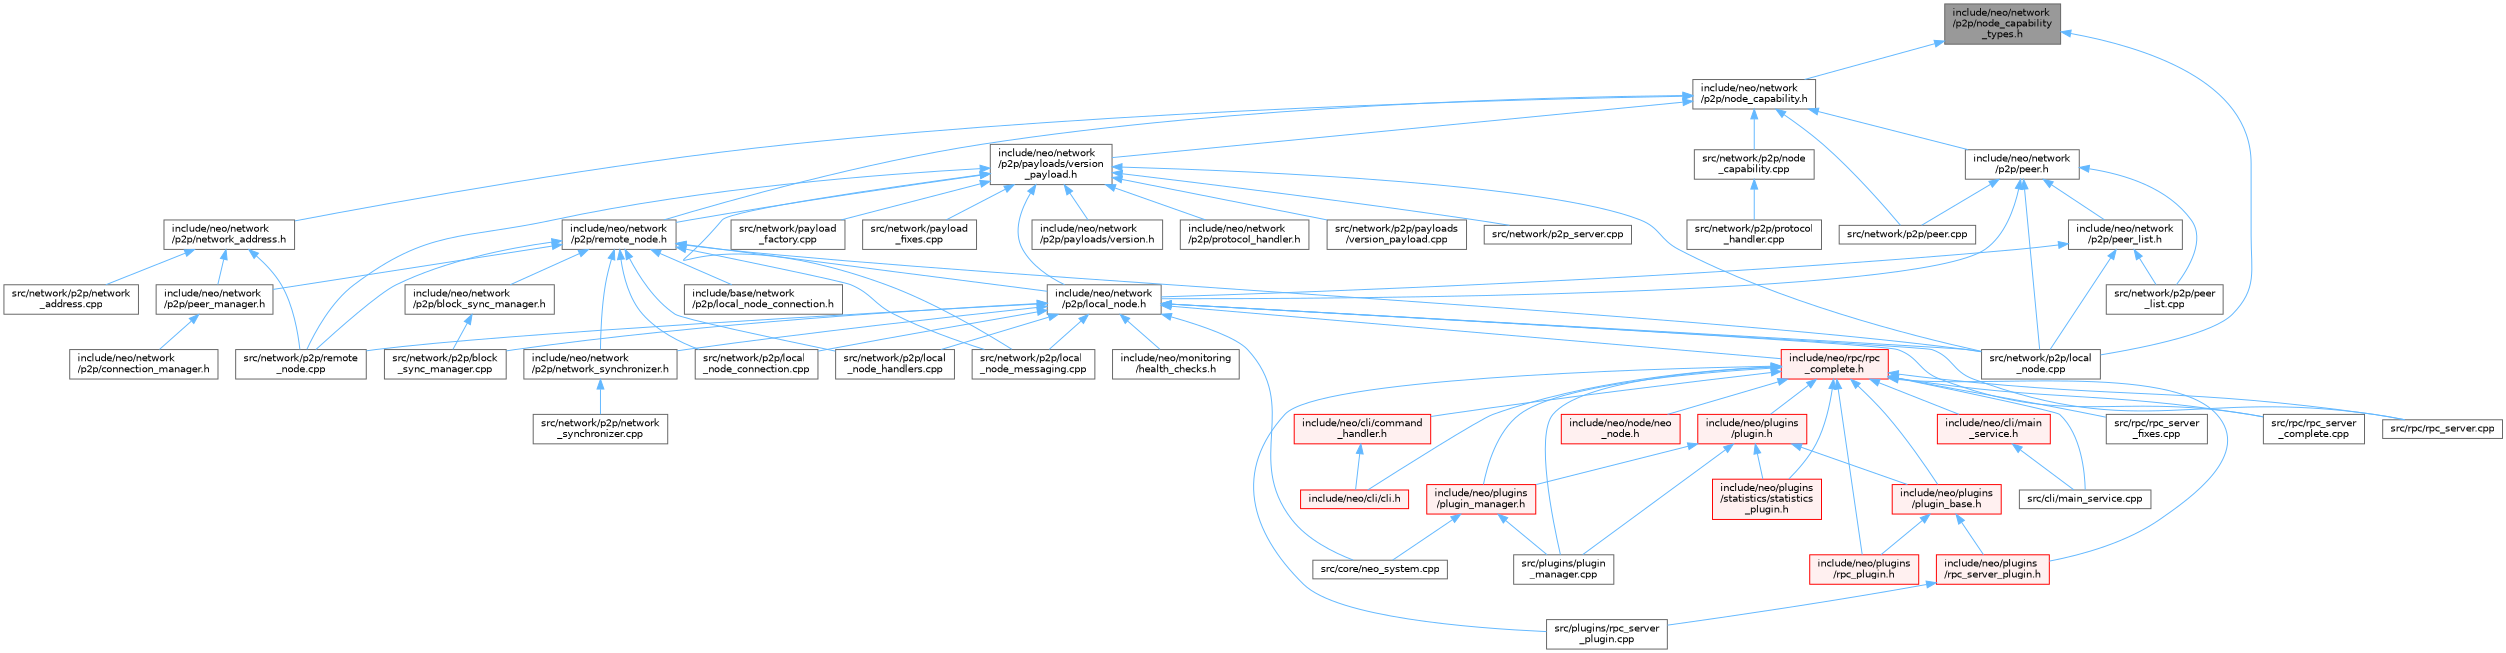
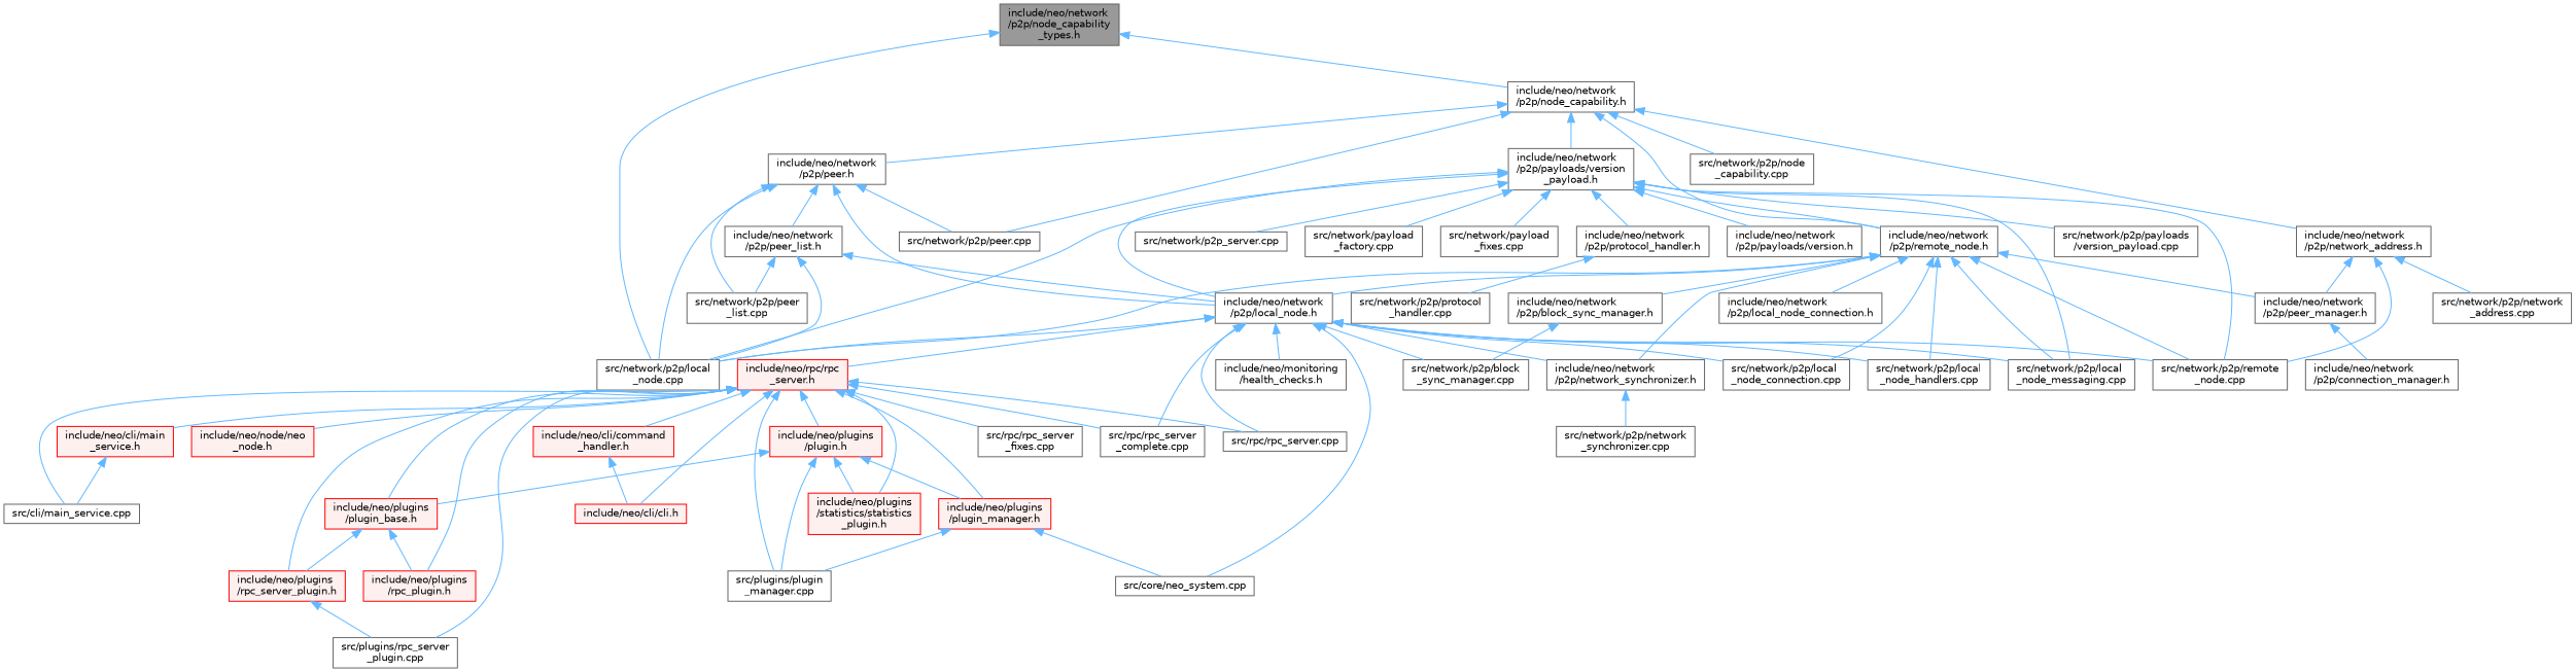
  digraph {
    node [color=grey40 fillcolor=white fontname=Helvetica fontsize=10 shape=box style=filled]
    edge [color=steelblue1 dir=back fontname=Helvetica fontsize=10 labelfontname=Helvetica labelfontsize=10 style=solid]
    n1 [color=gray40 fillcolor=grey60 fontcolor=black height=0.2 label="include/neo/network\l/p2p/node_capability\l_types.h" width=0.4]
    n2 [height=0.2 label="include/neo/network\l/p2p/node_capability.h" width=0.4]
    n3 [height=0.2 label="src/network/p2p/local\l_node.cpp" width=0.4]
    n4 [height=0.2 label="include/neo/network\l/p2p/network_address.h" width=0.4]
    n5 [height=0.2 label="include/neo/network\l/p2p/payloads/version\l_payload.h" width=0.4]
    n6 [height=0.2 label="include/neo/network\l/p2p/remote_node.h" width=0.4]
    n7 [height=0.2 label="include/neo/network\l/p2p/peer.h" width=0.4]
    n8 [height=0.2 label="src/network/p2p/peer.cpp" width=0.4]
    n9 [height=0.2 label="src/network/p2p/node\l_capability.cpp" width=0.4]
    n10 [height=0.2 label="include/neo/network\l/p2p/peer_manager.h" width=0.4]
    n11 [height=0.2 label="src/network/p2p/network\l_address.cpp" width=0.4]
    n12 [height=0.2 label="src/network/p2p/remote\l_node.cpp" width=0.4]
    n13 [height=0.2 label="include/neo/network\l/p2p/local_node.h" width=0.4]
    n14 [height=0.2 label="src/network/p2p/local\l_node_messaging.cpp" width=0.4]
    n15 [height=0.2 label="include/neo/network\l/p2p/payloads/version.h" width=0.4]
    n16 [height=0.2 label="include/neo/network\l/p2p/protocol_handler.h" width=0.4]
    n17 [height=0.2 label="src/network/p2p/payloads\l/version_payload.cpp" width=0.4]
    n18 [height=0.2 label="src/network/p2p_server.cpp" width=0.4]
    n19 [height=0.2 label="src/network/payload\l_factory.cpp" width=0.4]
    n20 [height=0.2 label="src/network/payload\l_fixes.cpp" width=0.4]
    n21 [height=0.2 label="include/neo/network\l/p2p/network_synchronizer.h" width=0.4]
    n22 [height=0.2 label="src/network/p2p/local\l_node_connection.cpp" width=0.4]
    n23 [height=0.2 label="src/network/p2p/local\l_node_handlers.cpp" width=0.4]
    n24 [height=0.2 label="include/neo/network\l/p2p/block_sync_manager.h" width=0.4]
-   n25 [height=0.2 label="include/base/network\l/p2p/local_node_connection.h" width=0.4]
+   n25 [height=0.2 label="include/neo/network\l/p2p/local_node_connection.h" width=0.4]
    n26 [height=0.2 label="include/neo/network\l/p2p/peer_list.h" width=0.4]
    n27 [height=0.2 label="src/network/p2p/peer\l_list.cpp" width=0.4]
    n28 [height=0.2 label="include/neo/network\l/p2p/connection_manager.h" width=0.4]
    n29 [height=0.2 label="include/neo/monitoring\l/health_checks.h" width=0.4]
-   n30 [color=red fillcolor="#FFF0F0" height=0.2 label="include/neo/rpc/rpc\l_complete.h" width=0.4]
+   n30 [color=red fillcolor="#FFF0F0" height=0.2 label="include/neo/rpc/rpc\l_server.h" width=0.4]
    n31 [height=0.2 label="src/core/neo_system.cpp" width=0.4]
    n32 [height=0.2 label="src/rpc/rpc_server.cpp" width=0.4]
    n33 [height=0.2 label="src/rpc/rpc_server\l_complete.cpp" width=0.4]
    n34 [height=0.2 label="src/network/p2p/block\l_sync_manager.cpp" width=0.4]
    n35 [height=0.2 label="src/network/p2p/protocol\l_handler.cpp" width=0.4]
    n36 [height=0.2 label="src/network/p2p/network\l_synchronizer.cpp" width=0.4]
    n37 [color=red fillcolor="#FFF0F0" height=0.2 label="include/neo/cli/cli.h" width=0.4]
    n38 [color=red fillcolor="#FFF0F0" height=0.2 label="include/neo/cli/command\l_handler.h" width=0.4]
    n39 [color=red fillcolor="#FFF0F0" height=0.2 label="include/neo/cli/main\l_service.h" width=0.4]
    n40 [height=0.2 label="src/cli/main_service.cpp" width=0.4]
    n41 [color=red fillcolor="#FFF0F0" height=0.2 label="include/neo/node/neo\l_node.h" width=0.4]
    n42 [color=red fillcolor="#FFF0F0" height=0.2 label="include/neo/plugins\l/plugin.h" width=0.4]
    n43 [color=red fillcolor="#FFF0F0" height=0.2 label="include/neo/plugins\l/plugin_base.h" width=0.4]
    n44 [color=red fillcolor="#FFF0F0" height=0.2 label="include/neo/plugins\l/rpc_plugin.h" width=0.4]
    n45 [color=red fillcolor="#FFF0F0" height=0.2 label="include/neo/plugins\l/rpc_server_plugin.h" width=0.4]
    n46 [height=0.2 label="src/plugins/rpc_server\l_plugin.cpp" width=0.4]
    n47 [color=red fillcolor="#FFF0F0" height=0.2 label="include/neo/plugins\l/plugin_manager.h" width=0.4]
    n48 [height=0.2 label="src/plugins/plugin\l_manager.cpp" width=0.4]
    n49 [color=red fillcolor="#FFF0F0" height=0.2 label="include/neo/plugins\l/statistics/statistics\l_plugin.h" width=0.4]
    n50 [height=0.2 label="src/rpc/rpc_server\l_fixes.cpp" width=0.4]
    n1 -> n2
    n1 -> n3
    n2 -> n4
    n2 -> n5
    n2 -> n6
    n2 -> n7
    n2 -> n8
    n2 -> n9
    n4 -> n10
    n4 -> n11
    n4 -> n12
    n5 -> n3
    n5 -> n6
    n5 -> n12
    n5 -> n13
    n5 -> n14
    n5 -> n15
    n5 -> n16
    n5 -> n17
    n5 -> n18
    n5 -> n19
    n5 -> n20
    n6 -> n3
    n6 -> n10
    n6 -> n12
    n6 -> n13
    n6 -> n14
    n6 -> n21
    n6 -> n22
    n6 -> n23
    n6 -> n24
    n6 -> n25
    n7 -> n3
    n7 -> n8
    n7 -> n13
    n7 -> n26
    n7 -> n27
    n10 -> n28
    n13 -> n3
    n13 -> n12
    n13 -> n14
    n13 -> n21
    n13 -> n22
    n13 -> n23
    n13 -> n29
    n13 -> n30
    n13 -> n31
    n13 -> n32
    n13 -> n33
    n13 -> n34
-   n9 -> n35
+   n16 -> n35
    n21 -> n36
    n24 -> n34
    n26 -> n3
    n26 -> n13
    n26 -> n27
    n30 -> n32
    n30 -> n33
    n30 -> n37
    n30 -> n38
    n30 -> n39
    n30 -> n40
    n30 -> n41
    n30 -> n42
    n30 -> n43
    n30 -> n44
    n30 -> n45
    n30 -> n46
    n30 -> n47
    n30 -> n48
    n30 -> n49
    n30 -> n50
    n38 -> n37
    n39 -> n40
    n42 -> n43
    n42 -> n47
    n42 -> n48
    n42 -> n49
    n43 -> n44
    n43 -> n45
    n45 -> n46
    n47 -> n31
    n47 -> n48
  }
